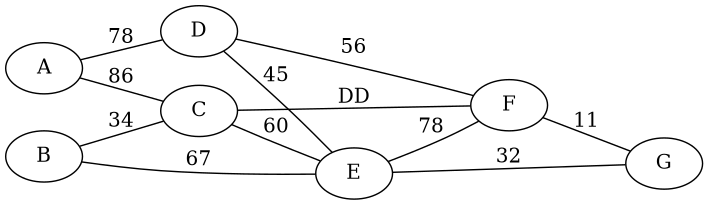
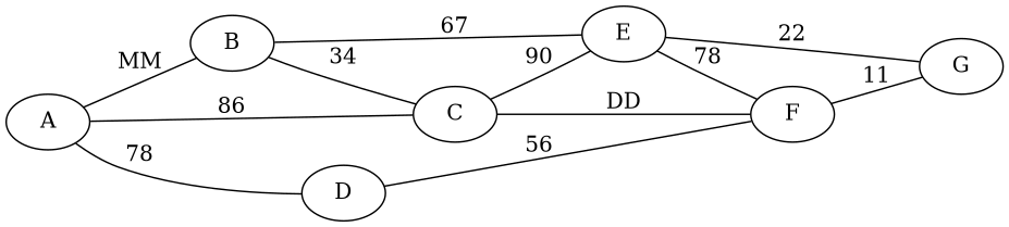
  graph {
    rankdir=LR
    A
    B
    C
    D
    E
    F
    G
+   A -- B [label=MM]
    A -- C [label=86]
    A -- D [label=78]
    B -- C [label=34]
    B -- E [label=67]
-   C -- E [label=60]
+   C -- E [label=90]
    C -- F [label=DD]
-   D -- E [label=45]
    D -- F [label=56]
    E -- F [label=78]
-   E -- G [label=32]
+   E -- G [label=22]
    F -- G [label=11]
  }
